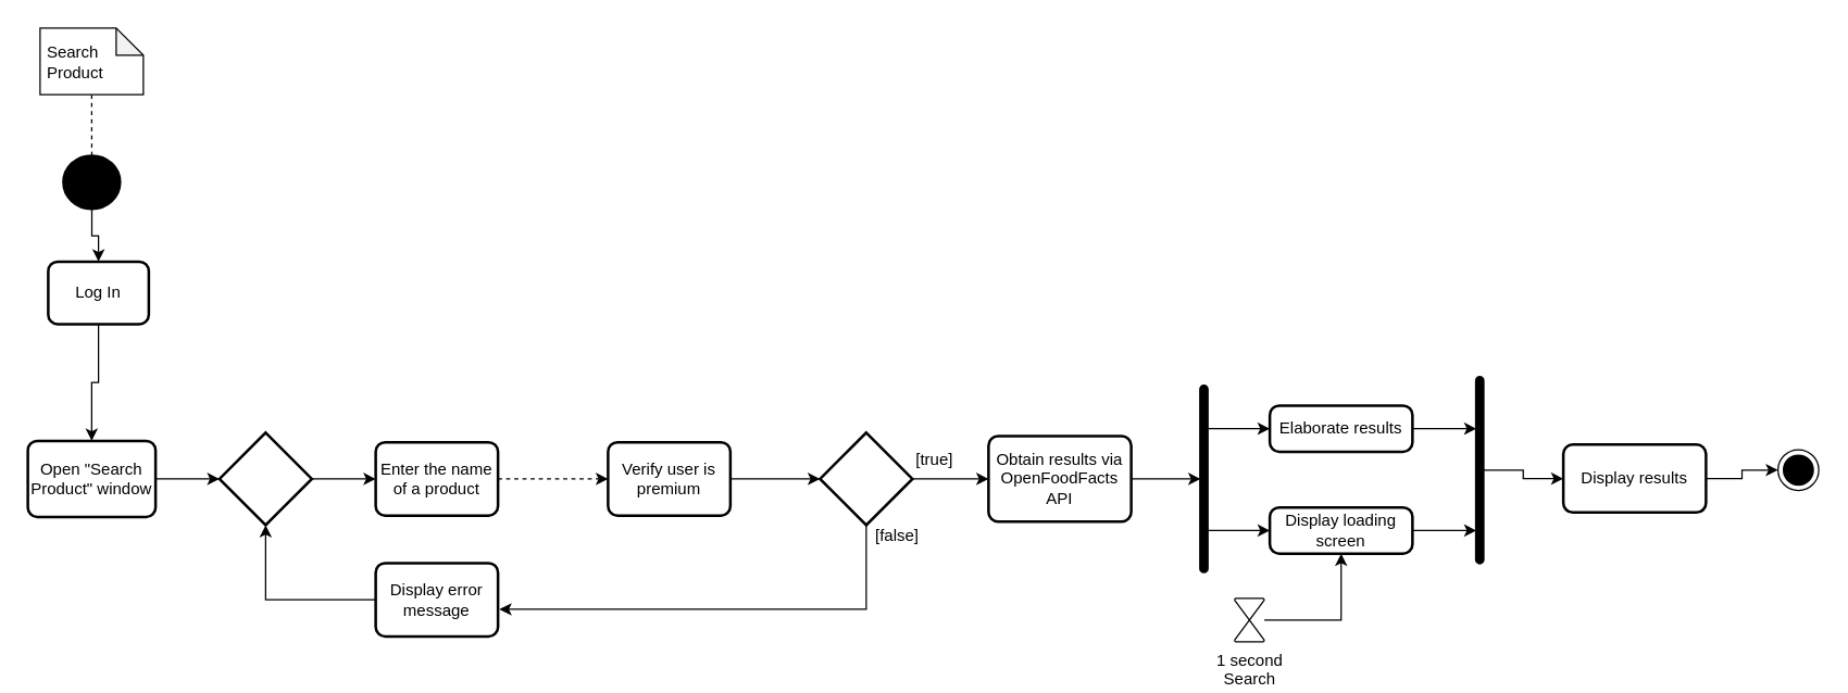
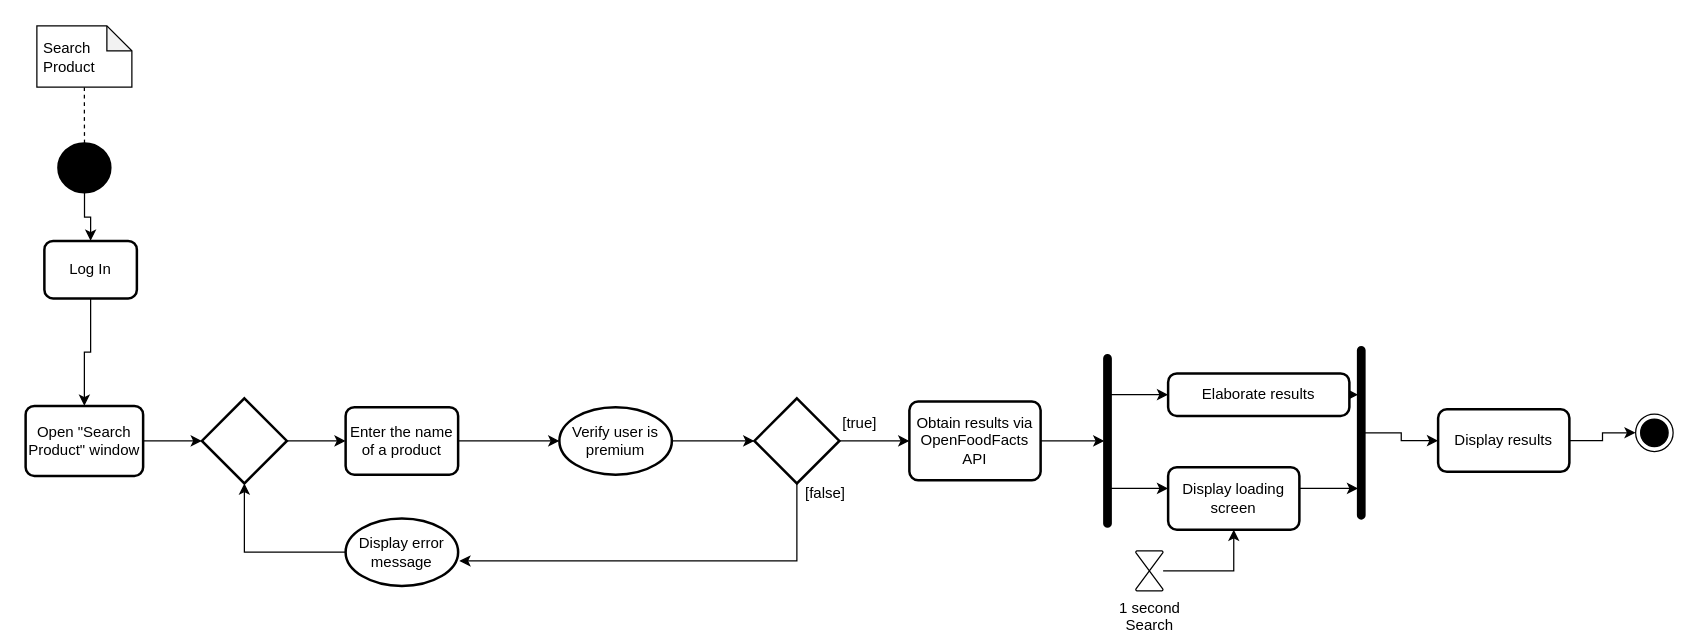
  <mxCell id="0" />
  <mxCell id="1" parent="0" />
  <mxCell id="2" style="edgeStyle=orthogonalEdgeStyle;rounded=0;orthogonalLoop=1;jettySize=auto;html=1;endArrow=none;endFill=0;dashed=1;" edge="1" parent="1" source="3" target="5"><mxGeometry relative="1" as="geometry" /></mxCell>
  <mxCell id="3" value="&amp;nbsp;Search&lt;br&gt;&amp;nbsp;Product" style="shape=note;whiteSpace=wrap;html=1;backgroundOutline=1;darkOpacity=0.05;size=20;align=left;" vertex="1" parent="1"><mxGeometry x="29" y="20" width="76" height="49" as="geometry" /></mxCell>
  <mxCell id="4" style="edgeStyle=orthogonalEdgeStyle;rounded=0;orthogonalLoop=1;jettySize=auto;html=1;endArrow=classic;endFill=1;" edge="1" parent="1" source="5" target="7"><mxGeometry relative="1" as="geometry" /></mxCell>
  <mxCell id="5" value="" style="strokeWidth=2;html=1;shape=mxgraph.flowchart.start_2;whiteSpace=wrap;fillColor=#000000;" vertex="1" parent="1"><mxGeometry x="46.25" y="114" width="41.5" height="39" as="geometry" /></mxCell>
  <mxCell id="6" style="edgeStyle=orthogonalEdgeStyle;rounded=0;orthogonalLoop=1;jettySize=auto;html=1;endArrow=classic;endFill=1;" edge="1" parent="1" source="7" target="12"><mxGeometry relative="1" as="geometry" /></mxCell>
  <mxCell id="7" value="Log In" style="rounded=1;whiteSpace=wrap;html=1;absoluteArcSize=1;arcSize=14;strokeWidth=2;fillColor=#FFFFFF;" vertex="1" parent="1"><mxGeometry x="35" y="192" width="74" height="46" as="geometry" /></mxCell>
  <mxCell id="8" style="edgeStyle=orthogonalEdgeStyle;rounded=0;orthogonalLoop=1;jettySize=auto;html=1;entryX=1.011;entryY=0.63;entryDx=0;entryDy=0;entryPerimeter=0;endArrow=classic;endFill=1;" edge="1" parent="1" source="10" target="17"><mxGeometry relative="1" as="geometry"><Array as="points"><mxPoint x="637" y="448" /></Array></mxGeometry></mxCell>
  <mxCell id="9" style="edgeStyle=orthogonalEdgeStyle;rounded=0;orthogonalLoop=1;jettySize=auto;html=1;entryX=0;entryY=0.5;entryDx=0;entryDy=0;endArrow=classic;endFill=1;" edge="1" parent="1" source="10" target="21"><mxGeometry relative="1" as="geometry" /></mxCell>
  <mxCell id="10" value="" style="strokeWidth=2;html=1;shape=mxgraph.flowchart.decision;whiteSpace=wrap;fillColor=#FFFFFF;" vertex="1" parent="1"><mxGeometry x="603" y="318" width="68" height="68" as="geometry" /></mxCell>
  <mxCell id="11" style="edgeStyle=orthogonalEdgeStyle;rounded=0;orthogonalLoop=1;jettySize=auto;html=1;entryX=0;entryY=0.5;entryDx=0;entryDy=0;entryPerimeter=0;endArrow=classic;endFill=1;" edge="1" parent="1" source="12" target="19"><mxGeometry relative="1" as="geometry" /></mxCell>
  <mxCell id="12" value="Open &quot;Search Product&quot; window" style="rounded=1;whiteSpace=wrap;html=1;absoluteArcSize=1;arcSize=14;strokeWidth=2;fillColor=#FFFFFF;" vertex="1" parent="1"><mxGeometry x="20" y="324" width="94" height="56" as="geometry" /></mxCell>
- <mxCell id="13" style="edgeStyle=orthogonalEdgeStyle;rounded=0;orthogonalLoop=1;jettySize=auto;html=1;endArrow=classic;endFill=1;dashed=1;" edge="1" parent="1" source="14" target="24"><mxGeometry relative="1" as="geometry" /></mxCell>
+ <mxCell id="13" style="edgeStyle=orthogonalEdgeStyle;rounded=0;orthogonalLoop=1;jettySize=auto;html=1;endArrow=classic;endFill=1;" edge="1" parent="1" source="14" target="24"><mxGeometry relative="1" as="geometry" /></mxCell>
  <mxCell id="14" value="Enter the name of a product" style="rounded=1;whiteSpace=wrap;html=1;absoluteArcSize=1;arcSize=14;strokeWidth=2;fillColor=#FFFFFF;" vertex="1" parent="1"><mxGeometry x="276" y="325" width="90" height="54" as="geometry" /></mxCell>
  <mxCell id="15" value="[false]" style="text;html=1;strokeColor=none;fillColor=none;align=center;verticalAlign=middle;whiteSpace=wrap;rounded=0;" vertex="1" parent="1"><mxGeometry x="635" y="380" width="50" height="27" as="geometry" /></mxCell>
  <mxCell id="16" style="edgeStyle=orthogonalEdgeStyle;rounded=0;orthogonalLoop=1;jettySize=auto;html=1;endArrow=classic;endFill=1;" edge="1" parent="1" source="17" target="19"><mxGeometry relative="1" as="geometry" /></mxCell>
- <mxCell id="17" value="Display error message" style="rounded=1;whiteSpace=wrap;html=1;absoluteArcSize=1;arcSize=14;strokeWidth=2;fillColor=#FFFFFF;" vertex="1" parent="1"><mxGeometry x="276" y="414" width="90" height="54" as="geometry" /></mxCell>
+ <mxCell id="17" value="Display error message" style="ellipse;whiteSpace=wrap;html=1;absoluteArcSize=1;arcSize=14;strokeWidth=2;fillColor=#FFFFFF;" vertex="1" parent="1"><mxGeometry x="276" y="414" width="90" height="54" as="geometry" /></mxCell>
  <mxCell id="18" style="edgeStyle=orthogonalEdgeStyle;rounded=0;orthogonalLoop=1;jettySize=auto;html=1;entryX=0;entryY=0.5;entryDx=0;entryDy=0;endArrow=classic;endFill=1;" edge="1" parent="1" source="19" target="14"><mxGeometry relative="1" as="geometry" /></mxCell>
  <mxCell id="19" value="" style="strokeWidth=2;html=1;shape=mxgraph.flowchart.decision;whiteSpace=wrap;fillColor=#FFFFFF;" vertex="1" parent="1"><mxGeometry x="161" y="318" width="68" height="68" as="geometry" /></mxCell>
  <mxCell id="20" style="edgeStyle=orthogonalEdgeStyle;rounded=0;orthogonalLoop=1;jettySize=auto;html=1;endArrow=classic;endFill=1;" edge="1" parent="1" source="21" target="27"><mxGeometry relative="1" as="geometry"><mxPoint x="876" y="352" as="targetPoint" /></mxGeometry></mxCell>
  <mxCell id="21" value="Obtain results via OpenFoodFacts API" style="rounded=1;whiteSpace=wrap;html=1;absoluteArcSize=1;arcSize=14;strokeWidth=2;fillColor=#FFFFFF;" vertex="1" parent="1"><mxGeometry x="727" y="320.5" width="105" height="63" as="geometry" /></mxCell>
  <mxCell id="22" value="[true]" style="text;html=1;strokeColor=none;fillColor=none;align=center;verticalAlign=middle;whiteSpace=wrap;rounded=0;" vertex="1" parent="1"><mxGeometry x="665" y="325" width="45" height="25" as="geometry" /></mxCell>
  <mxCell id="23" style="edgeStyle=orthogonalEdgeStyle;rounded=0;orthogonalLoop=1;jettySize=auto;html=1;entryX=0;entryY=0.5;entryDx=0;entryDy=0;entryPerimeter=0;endArrow=classic;endFill=1;" edge="1" parent="1" source="24" target="10"><mxGeometry relative="1" as="geometry" /></mxCell>
- <mxCell id="24" value="Verify user is premium" style="rounded=1;whiteSpace=wrap;html=1;absoluteArcSize=1;arcSize=14;strokeWidth=2;fillColor=#FFFFFF;" vertex="1" parent="1"><mxGeometry x="447" y="325" width="90" height="54" as="geometry" /></mxCell>
+ <mxCell id="24" value="Verify user is premium" style="ellipse;whiteSpace=wrap;html=1;absoluteArcSize=1;arcSize=14;strokeWidth=2;fillColor=#FFFFFF;" vertex="1" parent="1"><mxGeometry x="447" y="325" width="90" height="54" as="geometry" /></mxCell>
  <mxCell id="25" style="edgeStyle=orthogonalEdgeStyle;rounded=0;orthogonalLoop=1;jettySize=auto;html=1;entryX=0;entryY=0.5;entryDx=0;entryDy=0;endArrow=classic;endFill=1;" edge="1" parent="1" source="27" target="29"><mxGeometry relative="1" as="geometry"><Array as="points"><mxPoint x="912" y="315" /><mxPoint x="912" y="315" /></Array></mxGeometry></mxCell>
  <mxCell id="26" style="edgeStyle=orthogonalEdgeStyle;rounded=0;orthogonalLoop=1;jettySize=auto;html=1;endArrow=classic;endFill=1;" edge="1" parent="1" source="27" target="31"><mxGeometry relative="1" as="geometry"><mxPoint x="935" y="387" as="targetPoint" /><Array as="points"><mxPoint x="905" y="390" /><mxPoint x="905" y="390" /></Array></mxGeometry></mxCell>
  <mxCell id="27" value="" style="rounded=1;whiteSpace=wrap;html=1;absoluteArcSize=1;arcSize=14;strokeWidth=2;fillColor=#000000;" vertex="1" parent="1"><mxGeometry x="883" y="283.5" width="5" height="137" as="geometry" /></mxCell>
  <mxCell id="28" style="edgeStyle=orthogonalEdgeStyle;rounded=0;orthogonalLoop=1;jettySize=auto;html=1;endArrow=classic;endFill=1;" edge="1" parent="1" source="29" target="33"><mxGeometry relative="1" as="geometry"><Array as="points"><mxPoint x="1081" y="315" /><mxPoint x="1081" y="315" /></Array></mxGeometry></mxCell>
- <mxCell id="29" value="Elaborate results" style="rounded=1;whiteSpace=wrap;html=1;absoluteArcSize=1;arcSize=14;strokeWidth=2;fillColor=#FFFFFF;" vertex="1" parent="1"><mxGeometry x="934" y="298" width="105" height="34" as="geometry" /></mxCell>
+ <mxCell id="29" value="Elaborate results" style="rounded=1;whiteSpace=wrap;html=1;absoluteArcSize=1;arcSize=14;strokeWidth=2;fillColor=#FFFFFF;" vertex="1" parent="1"><mxGeometry x="934" y="298" width="145" height="34" as="geometry" /></mxCell>
  <mxCell id="30" style="edgeStyle=orthogonalEdgeStyle;rounded=0;orthogonalLoop=1;jettySize=auto;html=1;endArrow=classic;endFill=1;" edge="1" parent="1" source="31" target="33"><mxGeometry relative="1" as="geometry"><mxPoint x="1044" y="170" as="targetPoint" /><Array as="points"><mxPoint x="1077" y="390" /><mxPoint x="1077" y="390" /></Array></mxGeometry></mxCell>
- <mxCell id="31" value="Display loading screen" style="rounded=1;whiteSpace=wrap;html=1;absoluteArcSize=1;arcSize=14;strokeWidth=2;fillColor=#FFFFFF;" vertex="1" parent="1"><mxGeometry x="934" y="373" width="105" height="34" as="geometry" /></mxCell>
+ <mxCell id="31" value="Display loading screen" style="rounded=1;whiteSpace=wrap;html=1;absoluteArcSize=1;arcSize=14;strokeWidth=2;fillColor=#FFFFFF;" vertex="1" parent="1"><mxGeometry x="934" y="373" width="105" height="50" as="geometry" /></mxCell>
  <mxCell id="32" style="edgeStyle=orthogonalEdgeStyle;rounded=0;orthogonalLoop=1;jettySize=auto;html=1;endArrow=classic;endFill=1;" edge="1" parent="1" source="33" target="35"><mxGeometry relative="1" as="geometry"><mxPoint x="1146" y="345" as="targetPoint" /></mxGeometry></mxCell>
  <mxCell id="33" value="" style="rounded=1;whiteSpace=wrap;html=1;absoluteArcSize=1;arcSize=14;strokeWidth=2;fillColor=#000000;" vertex="1" parent="1"><mxGeometry x="1086" y="277" width="5" height="137" as="geometry" /></mxCell>
  <mxCell id="34" style="edgeStyle=orthogonalEdgeStyle;rounded=0;orthogonalLoop=1;jettySize=auto;html=1;endArrow=classic;endFill=1;" edge="1" parent="1" source="35" target="38"><mxGeometry relative="1" as="geometry"><mxPoint x="1314" y="345" as="targetPoint" /></mxGeometry></mxCell>
  <mxCell id="35" value="Display results" style="rounded=1;whiteSpace=wrap;html=1;absoluteArcSize=1;arcSize=14;strokeWidth=2;fillColor=#FFFFFF;" vertex="1" parent="1"><mxGeometry x="1150" y="326.75" width="105" height="50" as="geometry" /></mxCell>
  <mxCell id="36" style="edgeStyle=orthogonalEdgeStyle;rounded=0;orthogonalLoop=1;jettySize=auto;html=1;endArrow=classic;endFill=1;" edge="1" parent="1" source="37" target="31"><mxGeometry relative="1" as="geometry" /></mxCell>
  <mxCell id="37" value="1 second &lt;br&gt;Search" style="verticalLabelPosition=bottom;verticalAlign=top;html=1;shape=mxgraph.flowchart.collate;fillColor=#FFFFFF;" vertex="1" parent="1"><mxGeometry x="908" y="440" width="22" height="32" as="geometry" /></mxCell>
  <mxCell id="38" value="" style="ellipse;html=1;shape=endState;fillColor=#000000;strokeColor=#000000;" vertex="1" parent="1"><mxGeometry x="1308" y="330.5" width="30" height="30" as="geometry" /></mxCell>
